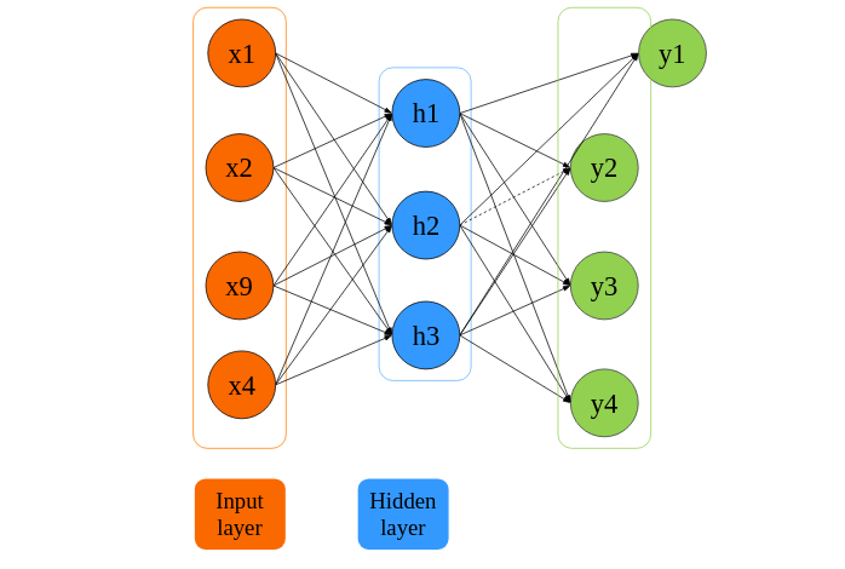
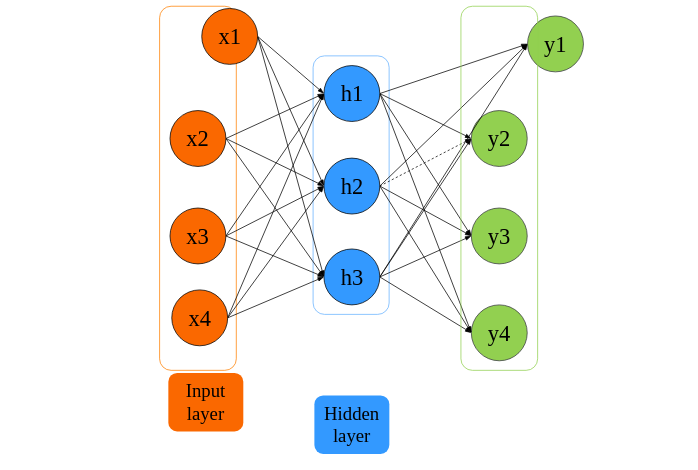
  <mxCell id="0" />
  <mxCell id="1" parent="0" />
- <mxCell id="2" value="Input layer" style="rounded=1;whiteSpace=wrap;html=1;strokeColor=none;fillColor=#FA6800;fontFamily=Times New Roman;fontSize=25;" vertex="1" parent="1"><mxGeometry x="214" y="527" width="100" height="78" as="geometry" /></mxCell>
+ <mxCell id="2" value="Input layer" style="rounded=1;whiteSpace=wrap;html=1;strokeColor=none;fillColor=#FA6800;fontFamily=Times New Roman;fontSize=25;" vertex="1" parent="1"><mxGeometry x="224" y="497" width="100" height="78" as="geometry" /></mxCell>
  <mxCell id="3" value="" style="rounded=1;whiteSpace=wrap;html=1;fillColor=none;strokeColor=#FF8000;rotation=90;" vertex="1" parent="1"><mxGeometry x="20.64" y="199.51" width="485.72" height="102.34" as="geometry" /></mxCell>
  <mxCell id="4" value="" style="rounded=1;whiteSpace=wrap;html=1;fillColor=none;strokeColor=#66b2ff;rotation=90;" vertex="1" parent="1"><mxGeometry x="295.38" y="195.74" width="344.88" height="101.43" as="geometry" /></mxCell>
  <mxCell id="5" style="edgeStyle=none;shape=connector;rounded=0;orthogonalLoop=1;jettySize=auto;html=1;exitX=1;exitY=0.5;exitDx=0;exitDy=0;entryX=0;entryY=0.5;entryDx=0;entryDy=0;labelBackgroundColor=default;strokeColor=default;fontFamily=Times New Roman;fontSize=30;fontColor=default;endArrow=blockThin;endFill=1;" edge="1" parent="1" source="8" target="29"><mxGeometry relative="1" as="geometry" /></mxCell>
  <mxCell id="6" style="edgeStyle=none;shape=connector;rounded=0;orthogonalLoop=1;jettySize=auto;html=1;exitX=1;exitY=0.5;exitDx=0;exitDy=0;entryX=0;entryY=0.5;entryDx=0;entryDy=0;labelBackgroundColor=default;strokeColor=default;fontFamily=Times New Roman;fontSize=30;fontColor=default;endArrow=blockThin;endFill=1;" edge="1" parent="1" source="8" target="34"><mxGeometry relative="1" as="geometry" /></mxCell>
  <mxCell id="7" style="edgeStyle=none;shape=connector;rounded=0;orthogonalLoop=1;jettySize=auto;html=1;exitX=1;exitY=0.5;exitDx=0;exitDy=0;entryX=0;entryY=0.5;entryDx=0;entryDy=0;labelBackgroundColor=default;strokeColor=default;fontFamily=Times New Roman;fontSize=30;fontColor=default;endArrow=blockThin;endFill=1;" edge="1" parent="1" source="8" target="39"><mxGeometry relative="1" as="geometry" /></mxCell>
- <mxCell id="8" value="x1" style="ellipse;whiteSpace=wrap;html=1;aspect=fixed;fillColor=#fa6800;fontFamily=Times New Roman;fontSize=30;" vertex="1" parent="1"><mxGeometry x="228.571" y="20.81" width="74.556" height="74.556" as="geometry" /></mxCell>
+ <mxCell id="8" value="x1" style="ellipse;whiteSpace=wrap;html=1;aspect=fixed;fillColor=#fa6800;fontFamily=Times New Roman;fontSize=30;" vertex="1" parent="1"><mxGeometry x="268.571" y="10.81" width="74.556" height="74.556" as="geometry" /></mxCell>
  <mxCell id="9" style="edgeStyle=none;shape=connector;rounded=0;orthogonalLoop=1;jettySize=auto;html=1;exitX=1;exitY=0.5;exitDx=0;exitDy=0;entryX=0;entryY=0.5;entryDx=0;entryDy=0;labelBackgroundColor=default;strokeColor=default;fontFamily=Times New Roman;fontSize=30;fontColor=default;endArrow=blockThin;endFill=1;" edge="1" parent="1" source="12" target="34"><mxGeometry relative="1" as="geometry" /></mxCell>
  <mxCell id="10" style="edgeStyle=none;shape=connector;rounded=0;orthogonalLoop=1;jettySize=auto;html=1;exitX=1;exitY=0.5;exitDx=0;exitDy=0;entryX=0;entryY=0.5;entryDx=0;entryDy=0;labelBackgroundColor=default;strokeColor=default;fontFamily=Times New Roman;fontSize=30;fontColor=default;endArrow=blockThin;endFill=1;" edge="1" parent="1" source="12" target="29"><mxGeometry relative="1" as="geometry" /></mxCell>
  <mxCell id="11" style="edgeStyle=none;shape=connector;rounded=0;orthogonalLoop=1;jettySize=auto;html=1;exitX=1;exitY=0.5;exitDx=0;exitDy=0;entryX=0;entryY=0.5;entryDx=0;entryDy=0;labelBackgroundColor=default;strokeColor=default;fontFamily=Times New Roman;fontSize=30;fontColor=default;endArrow=blockThin;endFill=1;" edge="1" parent="1" source="12" target="39"><mxGeometry relative="1" as="geometry" /></mxCell>
  <mxCell id="12" value="x2" style="ellipse;whiteSpace=wrap;html=1;aspect=fixed;fillColor=#FA6800;fontFamily=Times New Roman;fontSize=30;" vertex="1" parent="1"><mxGeometry x="226.221" y="147.004" width="74.556" height="74.556" as="geometry" /></mxCell>
  <mxCell id="13" style="edgeStyle=none;shape=connector;rounded=0;orthogonalLoop=1;jettySize=auto;html=1;exitX=1;exitY=0.5;exitDx=0;exitDy=0;entryX=0;entryY=0.5;entryDx=0;entryDy=0;labelBackgroundColor=default;strokeColor=default;fontFamily=Times New Roman;fontSize=30;fontColor=default;endArrow=blockThin;endFill=1;" edge="1" parent="1" source="16" target="39"><mxGeometry relative="1" as="geometry" /></mxCell>
  <mxCell id="14" style="edgeStyle=none;shape=connector;rounded=0;orthogonalLoop=1;jettySize=auto;html=1;exitX=1;exitY=0.5;exitDx=0;exitDy=0;entryX=0;entryY=0.5;entryDx=0;entryDy=0;labelBackgroundColor=default;strokeColor=default;fontFamily=Times New Roman;fontSize=30;fontColor=default;endArrow=blockThin;endFill=1;" edge="1" parent="1" source="16" target="29"><mxGeometry relative="1" as="geometry" /></mxCell>
  <mxCell id="15" style="edgeStyle=none;shape=connector;rounded=0;orthogonalLoop=1;jettySize=auto;html=1;exitX=1;exitY=0.5;exitDx=0;exitDy=0;entryX=0;entryY=0.5;entryDx=0;entryDy=0;labelBackgroundColor=default;strokeColor=default;fontFamily=Times New Roman;fontSize=30;fontColor=default;endArrow=blockThin;endFill=1;" edge="1" parent="1" source="16" target="34"><mxGeometry relative="1" as="geometry" /></mxCell>
- <mxCell id="16" value="x9" style="ellipse;whiteSpace=wrap;html=1;aspect=fixed;fillColor=#FA6800;fontFamily=Times New Roman;fontSize=30;" vertex="1" parent="1"><mxGeometry x="226.221" y="276.998" width="74.556" height="74.556" as="geometry" /></mxCell>
+ <mxCell id="16" value="x3" style="ellipse;whiteSpace=wrap;html=1;aspect=fixed;fillColor=#FA6800;fontFamily=Times New Roman;fontSize=30;" vertex="1" parent="1"><mxGeometry x="226.221" y="276.998" width="74.556" height="74.556" as="geometry" /></mxCell>
  <mxCell id="17" style="edgeStyle=none;shape=connector;rounded=0;orthogonalLoop=1;jettySize=auto;html=1;exitX=1;exitY=0.5;exitDx=0;exitDy=0;entryX=0;entryY=0.5;entryDx=0;entryDy=0;labelBackgroundColor=default;strokeColor=default;fontFamily=Times New Roman;fontSize=30;fontColor=default;endArrow=blockThin;endFill=1;" edge="1" parent="1" source="20" target="34"><mxGeometry relative="1" as="geometry" /></mxCell>
  <mxCell id="18" style="edgeStyle=none;shape=connector;rounded=0;orthogonalLoop=1;jettySize=auto;html=1;exitX=1;exitY=0.5;exitDx=0;exitDy=0;entryX=0;entryY=0.5;entryDx=0;entryDy=0;labelBackgroundColor=default;strokeColor=default;fontFamily=Times New Roman;fontSize=30;fontColor=default;endArrow=blockThin;endFill=1;" edge="1" parent="1" source="20" target="39"><mxGeometry relative="1" as="geometry" /></mxCell>
  <mxCell id="19" style="edgeStyle=none;shape=connector;rounded=0;orthogonalLoop=1;jettySize=auto;html=1;exitX=1;exitY=0.5;exitDx=0;exitDy=0;entryX=0;entryY=0.5;entryDx=0;entryDy=0;labelBackgroundColor=default;strokeColor=default;fontFamily=Times New Roman;fontSize=30;fontColor=default;endArrow=blockThin;endFill=1;" edge="1" parent="1" source="20" target="29"><mxGeometry relative="1" as="geometry" /></mxCell>
  <mxCell id="20" value="x4" style="ellipse;whiteSpace=wrap;html=1;aspect=fixed;fillColor=#FA6800;fontFamily=Times New Roman;fontSize=30;fillStyle=auto;" vertex="1" parent="1"><mxGeometry x="228.571" y="386.233" width="74.556" height="74.556" as="geometry" /></mxCell>
  <mxCell id="21" value="y1" style="ellipse;whiteSpace=wrap;html=1;aspect=fixed;fillColor=#92d050;fontFamily=Times New Roman;fontSize=30;strokeColor=#36393d;" vertex="1" parent="1"><mxGeometry x="703.204" y="20.81" width="74.556" height="74.556" as="geometry" /></mxCell>
  <mxCell id="22" value="y2" style="ellipse;whiteSpace=wrap;html=1;aspect=fixed;fillColor=#92D050;fontFamily=Times New Roman;fontSize=30;strokeColor=#36393d;" vertex="1" parent="1"><mxGeometry x="628.204" y="147.004" width="74.556" height="74.556" as="geometry" /></mxCell>
  <mxCell id="23" value="y3" style="ellipse;whiteSpace=wrap;html=1;aspect=fixed;fillColor=#92D050;fontFamily=Times New Roman;fontSize=30;strokeColor=#36393d;" vertex="1" parent="1"><mxGeometry x="628.204" y="276.998" width="74.556" height="74.556" as="geometry" /></mxCell>
  <mxCell id="24" value="y4" style="ellipse;whiteSpace=wrap;html=1;aspect=fixed;fillColor=#92D050;fontFamily=Times New Roman;fontSize=30;strokeColor=#36393d;" vertex="1" parent="1"><mxGeometry x="628.204" y="406.233" width="74.556" height="74.556" as="geometry" /></mxCell>
  <mxCell id="25" style="edgeStyle=none;rounded=0;orthogonalLoop=1;jettySize=auto;html=1;exitX=1;exitY=0.5;exitDx=0;exitDy=0;entryX=0;entryY=0.5;entryDx=0;entryDy=0;endArrow=blockThin;endFill=1;fontFamily=Times New Roman;fontSize=30;" edge="1" parent="1" source="29" target="21"><mxGeometry relative="1" as="geometry" /></mxCell>
  <mxCell id="26" style="edgeStyle=none;rounded=0;orthogonalLoop=1;jettySize=auto;html=1;exitX=1;exitY=0.5;exitDx=0;exitDy=0;entryX=0;entryY=0.5;entryDx=0;entryDy=0;endArrow=blockThin;endFill=1;fontFamily=Times New Roman;fontSize=30;" edge="1" parent="1" source="29" target="22"><mxGeometry relative="1" as="geometry" /></mxCell>
  <mxCell id="27" style="edgeStyle=none;rounded=0;orthogonalLoop=1;jettySize=auto;html=1;exitX=1;exitY=0.5;exitDx=0;exitDy=0;entryX=0;entryY=0.5;entryDx=0;entryDy=0;endArrow=blockThin;endFill=1;fontFamily=Times New Roman;fontSize=30;" edge="1" parent="1" source="29" target="23"><mxGeometry relative="1" as="geometry" /></mxCell>
  <mxCell id="28" style="edgeStyle=none;rounded=0;orthogonalLoop=1;jettySize=auto;html=1;exitX=1;exitY=0.5;exitDx=0;exitDy=0;entryX=0;entryY=0.5;entryDx=0;entryDy=0;endArrow=blockThin;endFill=1;fontFamily=Times New Roman;fontSize=30;" edge="1" parent="1" source="29" target="24"><mxGeometry relative="1" as="geometry" /></mxCell>
  <mxCell id="29" value="h1" style="ellipse;whiteSpace=wrap;html=1;aspect=fixed;fillColor=#3399ff;fontFamily=Times New Roman;fontSize=30;" vertex="1" parent="1"><mxGeometry x="431.546" y="86.997" width="74.556" height="74.556" as="geometry" /></mxCell>
  <mxCell id="30" style="edgeStyle=none;rounded=0;orthogonalLoop=1;jettySize=auto;html=1;exitX=1;exitY=0.5;exitDx=0;exitDy=0;entryX=0;entryY=0.5;entryDx=0;entryDy=0;endArrow=blockThin;endFill=1;fontFamily=Times New Roman;fontSize=30;" edge="1" parent="1" source="34" target="21"><mxGeometry relative="1" as="geometry" /></mxCell>
  <mxCell id="31" style="edgeStyle=none;rounded=0;orthogonalLoop=1;jettySize=auto;html=1;exitX=1;exitY=0.5;exitDx=0;exitDy=0;entryX=0;entryY=0.5;entryDx=0;entryDy=0;endArrow=blockThin;endFill=1;fontFamily=Times New Roman;fontSize=30;dashed=1;" edge="1" parent="1" source="34" target="22"><mxGeometry relative="1" as="geometry" /></mxCell>
  <mxCell id="32" style="edgeStyle=none;rounded=0;orthogonalLoop=1;jettySize=auto;html=1;exitX=1;exitY=0.5;exitDx=0;exitDy=0;entryX=0;entryY=0.5;entryDx=0;entryDy=0;endArrow=blockThin;endFill=1;fontFamily=Times New Roman;fontSize=30;" edge="1" parent="1" source="34" target="23"><mxGeometry relative="1" as="geometry" /></mxCell>
  <mxCell id="33" style="edgeStyle=none;rounded=0;orthogonalLoop=1;jettySize=auto;html=1;exitX=1;exitY=0.5;exitDx=0;exitDy=0;entryX=0;entryY=0.5;entryDx=0;entryDy=0;endArrow=blockThin;endFill=1;fontFamily=Times New Roman;fontSize=30;" edge="1" parent="1" source="34" target="24"><mxGeometry relative="1" as="geometry" /></mxCell>
  <mxCell id="34" value="h2" style="ellipse;whiteSpace=wrap;html=1;aspect=fixed;fillColor=#3399FF;fontFamily=Times New Roman;fontSize=30;" vertex="1" parent="1"><mxGeometry x="431.546" y="210.433" width="74.556" height="74.556" as="geometry" /></mxCell>
  <mxCell id="35" style="edgeStyle=none;rounded=0;orthogonalLoop=1;jettySize=auto;html=1;exitX=1;exitY=0.5;exitDx=0;exitDy=0;entryX=0;entryY=0.5;entryDx=0;entryDy=0;endArrow=blockThin;endFill=1;fontFamily=Times New Roman;fontSize=30;" edge="1" parent="1" source="39" target="21"><mxGeometry relative="1" as="geometry" /></mxCell>
  <mxCell id="36" style="edgeStyle=none;rounded=0;orthogonalLoop=1;jettySize=auto;html=1;exitX=1;exitY=0.5;exitDx=0;exitDy=0;entryX=0;entryY=0.5;entryDx=0;entryDy=0;endArrow=blockThin;endFill=1;fontFamily=Times New Roman;fontSize=30;" edge="1" parent="1" source="39" target="22"><mxGeometry relative="1" as="geometry" /></mxCell>
  <mxCell id="37" style="edgeStyle=none;rounded=0;orthogonalLoop=1;jettySize=auto;html=1;exitX=1;exitY=0.5;exitDx=0;exitDy=0;entryX=0;entryY=0.5;entryDx=0;entryDy=0;endArrow=blockThin;endFill=1;fontFamily=Times New Roman;fontSize=30;" edge="1" parent="1" source="39" target="23"><mxGeometry relative="1" as="geometry" /></mxCell>
  <mxCell id="38" style="edgeStyle=none;rounded=0;orthogonalLoop=1;jettySize=auto;html=1;exitX=1;exitY=0.5;exitDx=0;exitDy=0;entryX=0;entryY=0.5;entryDx=0;entryDy=0;endArrow=blockThin;endFill=1;fontFamily=Times New Roman;fontSize=30;" edge="1" parent="1" source="39" target="24"><mxGeometry relative="1" as="geometry" /></mxCell>
  <mxCell id="39" value="h3" style="ellipse;whiteSpace=wrap;html=1;aspect=fixed;fillColor=#3399FF;fontFamily=Times New Roman;fontSize=30;" vertex="1" parent="1"><mxGeometry x="431.546" y="331.676" width="74.556" height="74.556" as="geometry" /></mxCell>
  <mxCell id="40" style="edgeStyle=none;shape=connector;rounded=0;orthogonalLoop=1;jettySize=auto;html=1;exitX=1;exitY=0.5;exitDx=0;exitDy=0;labelBackgroundColor=default;strokeColor=default;fontFamily=Times New Roman;fontSize=30;fontColor=default;endArrow=blockThin;endFill=1;" edge="1" parent="1"><mxGeometry relative="1" as="geometry"><mxPoint x="665.48" y="499.84" as="sourcePoint" /><mxPoint x="665.48" y="499.84" as="targetPoint" /></mxGeometry></mxCell>
  <mxCell id="41" style="edgeStyle=none;shape=connector;rounded=0;orthogonalLoop=1;jettySize=auto;html=1;exitX=1;exitY=0.5;exitDx=0;exitDy=0;labelBackgroundColor=default;strokeColor=default;fontFamily=Times New Roman;fontSize=30;fontColor=default;endArrow=blockThin;endFill=1;" edge="1" parent="1"><mxGeometry relative="1" as="geometry"><mxPoint x="665.48" y="499.84" as="sourcePoint" /><mxPoint x="665.48" y="499.84" as="targetPoint" /></mxGeometry></mxCell>
  <mxCell id="42" value="" style="rounded=1;whiteSpace=wrap;html=1;fillColor=none;strokeColor=#92D050;rotation=90;" vertex="1" parent="1"><mxGeometry x="422.62" y="199.51" width="485.72" height="102.34" as="geometry" /></mxCell>
- <mxCell id="43" value="Hidden layer" style="rounded=1;whiteSpace=wrap;html=1;strokeColor=none;fillColor=#3399FF;fontFamily=Times New Roman;fontSize=25;" vertex="1" parent="1"><mxGeometry x="393.82" y="527" width="100" height="78" as="geometry" /></mxCell>
+ <mxCell id="43" value="Hidden layer" style="rounded=1;whiteSpace=wrap;html=1;strokeColor=none;fillColor=#3399FF;fontFamily=Times New Roman;fontSize=25;" vertex="1" parent="1"><mxGeometry x="418.82" y="527" width="100" height="78" as="geometry" /></mxCell>
